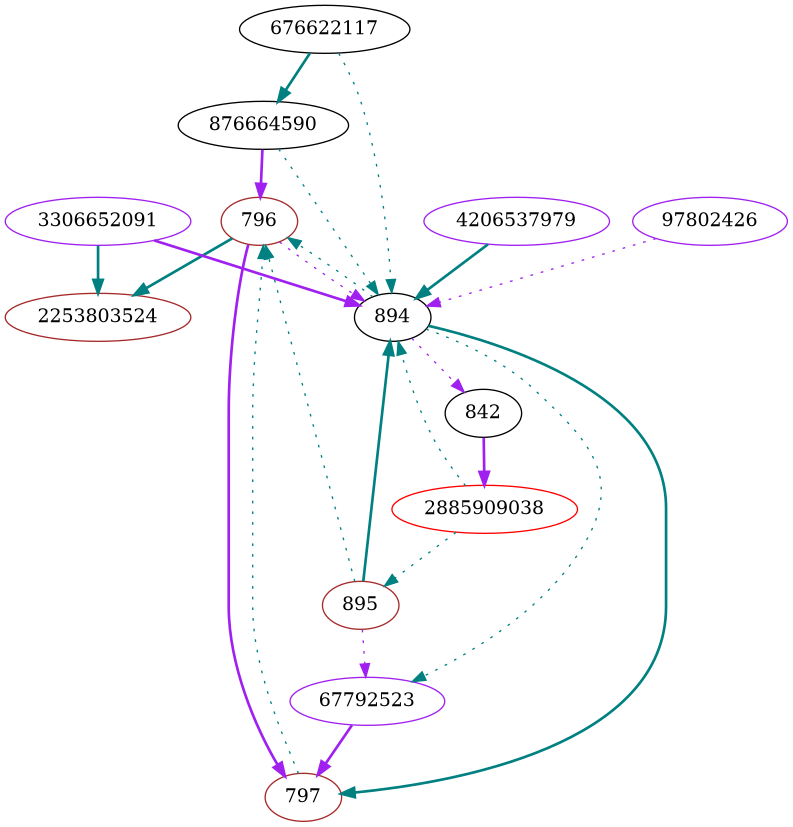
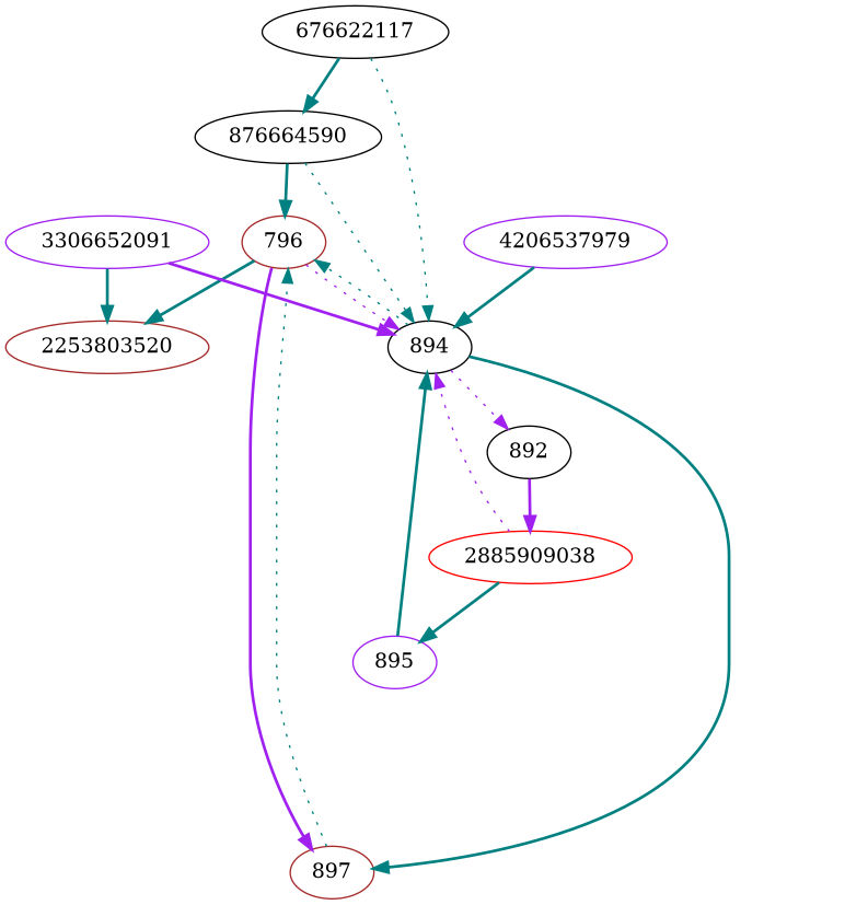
  strict digraph {
    node [color=purple]
    edge [color=teal style=bold]
    n1 [color=brown label=796]
-   2253803520 [color=brown label=2253803524]
-   897 [color=brown label=797]
+   2253803520 [color=brown]
+   897 [color=brown]
    894 [color=black]
-   67792523
-   892 [color=black label=842]
+   892 [color=black]
    n7 [color=black label=676622117]
    n8 [color=black label=876664590]
    2885909038 [color=red]
-   895 [color=brown]
+   895
    4206537979
-   97802426
    3306652091
    n1 -> 2253803520
    n1 -> 897 [color=purple]
    n1 -> 894 [color=purple style=dotted]
    897 -> n1 [style=dotted]
    894 -> n1 [style=dotted]
    894 -> 897
-   894 -> 67792523 [style=dotted]
    894 -> 892 [color=purple style=dotted]
-   67792523 -> 897 [color=purple]
    892 -> 2885909038 [color=purple]
    n7 -> 894 [style=dotted]
    n7 -> n8
-   n8 -> n1 [color=purple]
+   n8 -> n1
    n8 -> 894 [style=dotted]
-   2885909038 -> 894 [style=dotted]
-   2885909038 -> 895 [style=dotted]
-   895 -> n1 [style=dotted]
+   2885909038 -> 894 [color=purple style=dotted]
+   2885909038 -> 895
    895 -> 894
-   895 -> 67792523 [color=purple style=dotted]
    4206537979 -> 894
-   97802426 -> 894 [color=purple style=dotted]
    3306652091 -> 2253803520
    3306652091 -> 894 [color=purple]
  }
